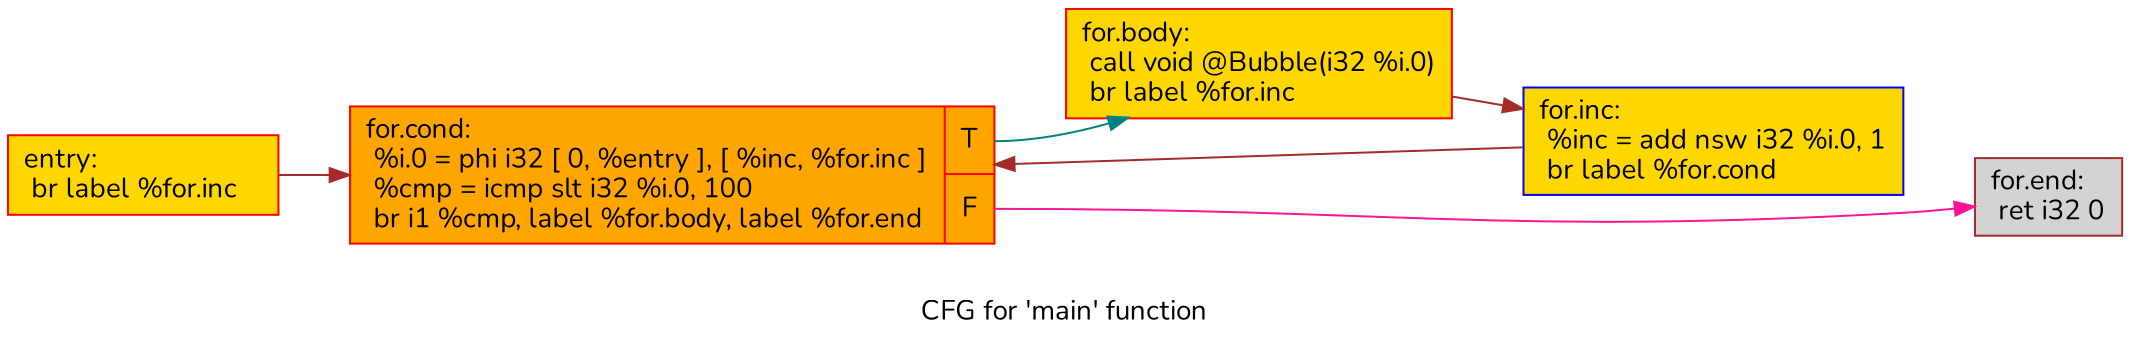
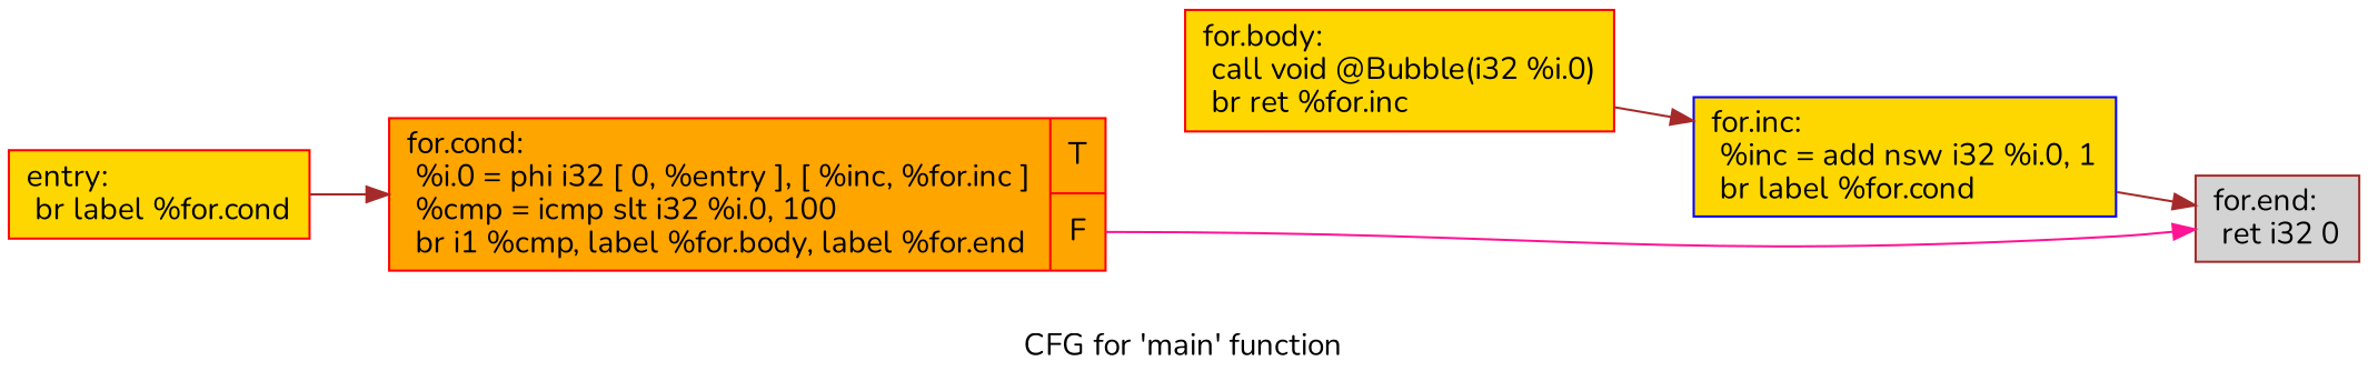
  digraph {
    fontname=Nunito
    label="CFG for 'main' function"
    rankdir=LR
    node [color=red fillcolor=gold fontname=Nunito shape=record style=filled]
    edge [color=brown fontname=Nunito style=solid]
-   n1 [label="{entry:\l  br label %for.inc\l}"]
+   n1 [label="{entry:\l  br label %for.cond\l}"]
    n2 [fillcolor=orange label="{for.cond:                                         \l  %i.0 = phi i32 [ 0, %entry ], [ %inc, %for.inc ]\l  %cmp = icmp slt i32 %i.0, 100\l  br i1 %cmp, label %for.body, label %for.end\l|{<s0>T|<s1>F}}"]
-   n3 [label="{for.body:                                         \l  call void @Bubble(i32 %i.0)\l  br label %for.inc\l}"]
+   n3 [label="{for.body:                                         \l  call void @Bubble(i32 %i.0)\l  br ret %for.inc\l}"]
    n4 [color=brown fillcolor=lightgrey label="{for.end:                                          \l  ret i32 0\l}"]
    n5 [color=blue label="{for.inc:                                          \l  %inc = add nsw i32 %i.0, 1\l  br label %for.cond\l}"]
    n1 -> n2
-   n2 -> n3 [color=teal tailport=s0]
    n2 -> n4 [color=deeppink tailport=s1]
    n3 -> n5
-   n5 -> n2
+   n5 -> n4
  }
